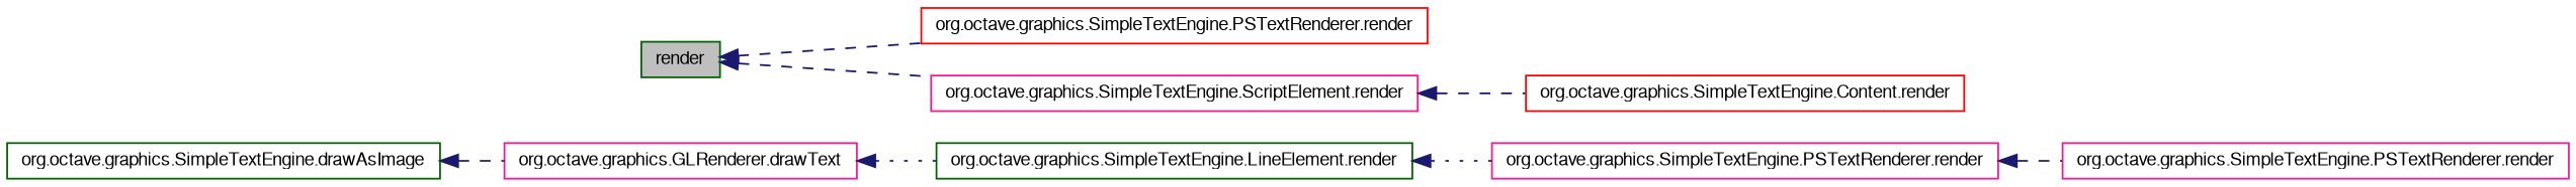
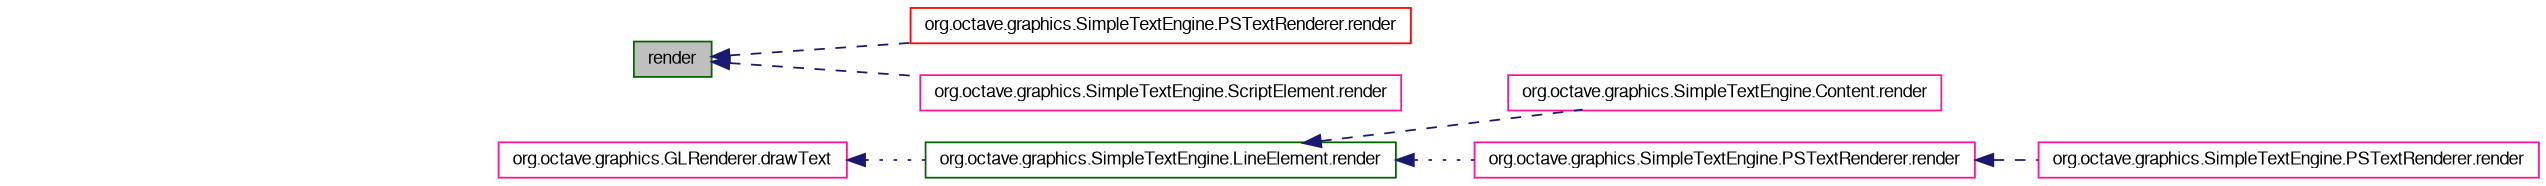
  digraph {
    rankdir=LR
    node [color=deeppink fillcolor=white fontname=FreeSans fontsize=10 shape=record style=filled]
    edge [color=midnightblue dir=back fontname=FreeSans fontsize=10 labelfontname=FreeSans labelfontsize=10 style=dashed]
    n1 [color=darkgreen fillcolor=grey75 fontcolor=black height=0.2 label=render width=0.4]
    n2 [color=red height=0.2 label="org.octave.graphics.SimpleTextEngine.PSTextRenderer.render" width=0.4]
    n3 [height=0.2 label="org.octave.graphics.SimpleTextEngine.ScriptElement.render" width=0.4]
    n4 [color=darkgreen height=0.2 label="org.octave.graphics.SimpleTextEngine.LineElement.render" width=0.4]
    n5 [height=0.2 label="org.octave.graphics.SimpleTextEngine.PSTextRenderer.render" width=0.4]
-   n6 [color=red height=0.2 label="org.octave.graphics.SimpleTextEngine.Content.render" width=0.4]
+   n6 [height=0.2 label="org.octave.graphics.SimpleTextEngine.Content.render" width=0.4]
    n7 [height=0.2 label="org.octave.graphics.SimpleTextEngine.PSTextRenderer.render" width=0.4]
-   n8 [color=darkgreen height=0.2 label="org.octave.graphics.SimpleTextEngine.drawAsImage" width=0.4]
    n9 [height=0.2 label="org.octave.graphics.GLRenderer.drawText" width=0.4]
    n1 -> n2
    n1 -> n3
    n4 -> n5 [style=dotted]
-   n3 -> n6
+   n4 -> n6
    n5 -> n7
-   n8 -> n9
    n9 -> n4 [style=dotted]
  }
